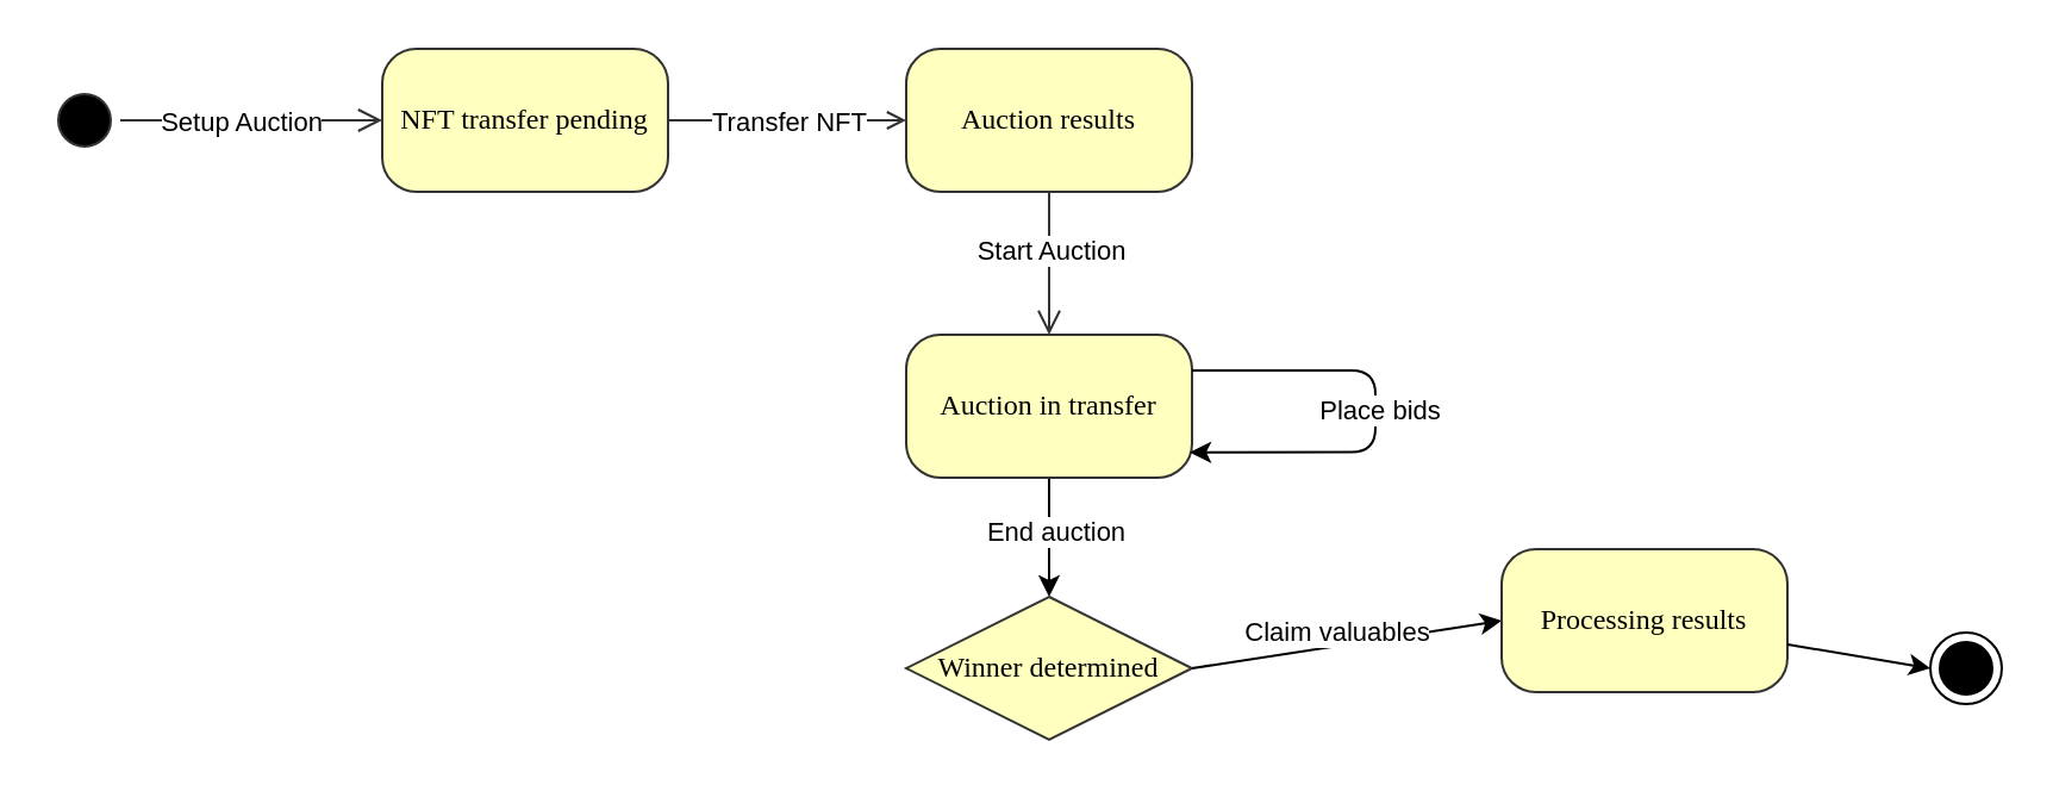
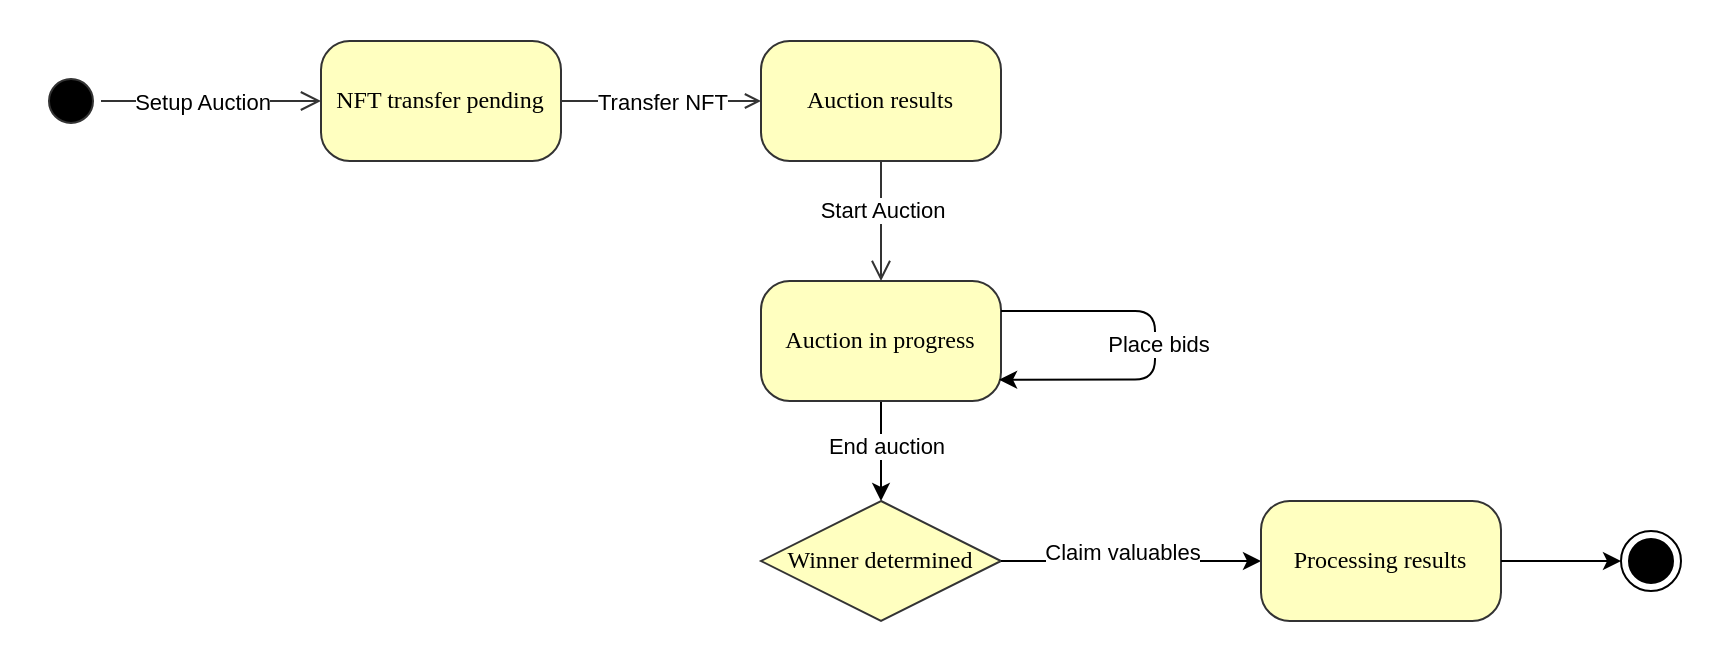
  <mxCell id="0" />
  <mxCell id="1" parent="0" />
  <mxCell id="2" value="" style="ellipse;html=1;shape=startState;fillColor=#000000;strokeColor=#333333;rounded=1;shadow=0;comic=0;labelBackgroundColor=none;fontFamily=Verdana;fontSize=12;fontColor=#000000;align=center;direction=south;" parent="1" vertex="1"><mxGeometry x="20" y="35" width="30" height="30" as="geometry" /></mxCell>
  <mxCell id="3" style="edgeStyle=orthogonalEdgeStyle;rounded=0;orthogonalLoop=1;jettySize=auto;html=1;entryX=0.5;entryY=0;entryDx=0;entryDy=0;" parent="1" source="5" target="8" edge="1"><mxGeometry relative="1" as="geometry" /></mxCell>
  <mxCell id="4" value="End auction" style="edgeLabel;html=1;align=center;verticalAlign=middle;resizable=0;points=[];" parent="3" vertex="1" connectable="0"><mxGeometry x="-0.137" y="2" relative="1" as="geometry"><mxPoint as="offset" /></mxGeometry></mxCell>
- <mxCell id="5" value="Auction in transfer" style="rounded=1;whiteSpace=wrap;html=1;arcSize=24;fillColor=#ffffc0;strokeColor=#333333;shadow=0;comic=0;labelBackgroundColor=none;fontFamily=Verdana;fontSize=12;fontColor=#000000;align=center;" parent="1" vertex="1"><mxGeometry x="380" y="140" width="120" height="60" as="geometry" /></mxCell>
+ <mxCell id="5" value="Auction in progress" style="rounded=1;whiteSpace=wrap;html=1;arcSize=24;fillColor=#ffffc0;strokeColor=#333333;shadow=0;comic=0;labelBackgroundColor=none;fontFamily=Verdana;fontSize=12;fontColor=#000000;align=center;" parent="1" vertex="1"><mxGeometry x="380" y="140" width="120" height="60" as="geometry" /></mxCell>
  <mxCell id="6" value="NFT transfer pending" style="rounded=1;whiteSpace=wrap;html=1;arcSize=24;fillColor=#ffffc0;strokeColor=#333333;shadow=0;comic=0;labelBackgroundColor=none;fontFamily=Verdana;fontSize=12;fontColor=#000000;align=center;" parent="1" vertex="1"><mxGeometry x="160" y="20" width="120" height="60" as="geometry" /></mxCell>
  <mxCell id="7" value="Auction results" style="rounded=1;whiteSpace=wrap;html=1;arcSize=24;fillColor=#ffffc0;strokeColor=#333333;shadow=0;comic=0;labelBackgroundColor=none;fontFamily=Verdana;fontSize=12;fontColor=#000000;align=center;" parent="1" vertex="1"><mxGeometry x="380" y="20" width="120" height="60" as="geometry" /></mxCell>
  <mxCell id="8" value="Winner determined" style="rhombus;whiteSpace=wrap;html=1;arcSize=24;fillColor=#ffffc0;strokeColor=#333333;shadow=0;comic=0;labelBackgroundColor=none;fontFamily=Verdana;fontSize=12;fontColor=#000000;align=center;" parent="1" vertex="1"><mxGeometry x="380" y="250" width="120" height="60" as="geometry" /></mxCell>
  <mxCell id="9" style="edgeStyle=orthogonalEdgeStyle;html=1;labelBackgroundColor=none;endArrow=open;endSize=8;strokeColor=#333333;fontFamily=Verdana;fontSize=12;align=left;" parent="1" source="2" target="6" edge="1"><mxGeometry relative="1" as="geometry" /></mxCell>
  <mxCell id="10" value="Setup Auction" style="edgeLabel;html=1;align=center;verticalAlign=middle;resizable=0;points=[];" parent="9" vertex="1" connectable="0"><mxGeometry x="-0.292" y="1" relative="1" as="geometry"><mxPoint x="11" y="1" as="offset" /></mxGeometry></mxCell>
  <mxCell id="11" style="html=1;labelBackgroundColor=none;endArrow=open;strokeColor=#333333;fontFamily=Verdana;fontSize=12;align=left;entryX=0;entryY=0.5;exitX=1;exitY=0.5;exitDx=0;exitDy=0;rounded=0;" parent="1" source="6" target="7" edge="1"><mxGeometry relative="1" as="geometry" /></mxCell>
  <mxCell id="12" value="Transfer NFT" style="edgeLabel;html=1;align=center;verticalAlign=middle;resizable=0;points=[];" parent="11" vertex="1" connectable="0"><mxGeometry x="-0.079" y="4" relative="1" as="geometry"><mxPoint x="4" y="4" as="offset" /></mxGeometry></mxCell>
  <mxCell id="13" style="html=1;labelBackgroundColor=none;endArrow=open;endSize=8;strokeColor=#333333;fontFamily=Verdana;fontSize=12;align=left;exitX=0.5;exitY=1;entryX=0.5;entryY=0;entryDx=0;entryDy=0;" parent="1" source="7" target="5" edge="1"><mxGeometry relative="1" as="geometry"><mxPoint x="440" y="200" as="sourcePoint" /><mxPoint x="260" y="220" as="targetPoint" /></mxGeometry></mxCell>
  <mxCell id="14" value="Start Auction" style="edgeLabel;html=1;align=center;verticalAlign=middle;resizable=0;points=[];" parent="13" vertex="1" connectable="0"><mxGeometry x="-0.203" relative="1" as="geometry"><mxPoint as="offset" /></mxGeometry></mxCell>
  <mxCell id="15" style="edgeStyle=orthogonalEdgeStyle;rounded=1;orthogonalLoop=1;jettySize=auto;html=1;curved=0;exitX=1;exitY=0.25;exitDx=0;exitDy=0;entryX=0.992;entryY=0.822;entryDx=0;entryDy=0;entryPerimeter=0;" parent="1" source="5" target="5" edge="1"><mxGeometry relative="1" as="geometry"><mxPoint x="505.32" y="154.4" as="sourcePoint" /><mxPoint x="510" y="180" as="targetPoint" /><Array as="points"><mxPoint x="577" y="155" /><mxPoint x="577" y="189" /></Array></mxGeometry></mxCell>
  <mxCell id="16" value="Place bids" style="edgeLabel;html=1;align=center;verticalAlign=middle;resizable=0;points=[];" parent="15" vertex="1" connectable="0"><mxGeometry x="0.027" y="1" relative="1" as="geometry"><mxPoint y="-4" as="offset" /></mxGeometry></mxCell>
  <mxCell id="17" style="rounded=1;orthogonalLoop=1;jettySize=auto;html=1;exitX=1;exitY=0.5;exitDx=0;exitDy=0;entryX=0;entryY=0.5;entryDx=0;entryDy=0;" parent="1" source="8" edge="1" target="19"><mxGeometry relative="1" as="geometry"><mxPoint x="501" y="263" as="sourcePoint" /><mxPoint x="500" y="297" as="targetPoint" /></mxGeometry></mxCell>
  <mxCell id="18" value="Claim valuables" style="edgeLabel;html=1;align=center;verticalAlign=middle;resizable=0;points=[];" parent="17" vertex="1" connectable="0"><mxGeometry x="0.027" y="1" relative="1" as="geometry"><mxPoint x="-7" y="-4" as="offset" /></mxGeometry></mxCell>
- <mxCell id="19" value="Processing results" style="rounded=1;whiteSpace=wrap;html=1;arcSize=24;fillColor=#ffffc0;strokeColor=#333333;shadow=0;comic=0;labelBackgroundColor=none;fontFamily=Verdana;fontSize=12;fontColor=#000000;align=center;" vertex="1" parent="1"><mxGeometry x="630" y="230" width="120" height="60" as="geometry" /></mxCell>
+ <mxCell id="19" value="Processing results" style="rounded=1;whiteSpace=wrap;html=1;arcSize=24;fillColor=#ffffc0;strokeColor=#333333;shadow=0;comic=0;labelBackgroundColor=none;fontFamily=Verdana;fontSize=12;fontColor=#000000;align=center;" vertex="1" parent="1"><mxGeometry x="630" y="250" width="120" height="60" as="geometry" /></mxCell>
  <mxCell id="20" value="" style="ellipse;html=1;shape=endState;fillColor=strokeColor;" vertex="1" parent="1"><mxGeometry x="810" y="265" width="30" height="30" as="geometry" /></mxCell>
  <mxCell id="21" style="edgeStyle=none;html=1;entryX=0;entryY=0.5;entryDx=0;entryDy=0;" edge="1" parent="1" source="19" target="20"><mxGeometry relative="1" as="geometry"><mxPoint x="780" y="281" as="targetPoint" /></mxGeometry></mxCell>
